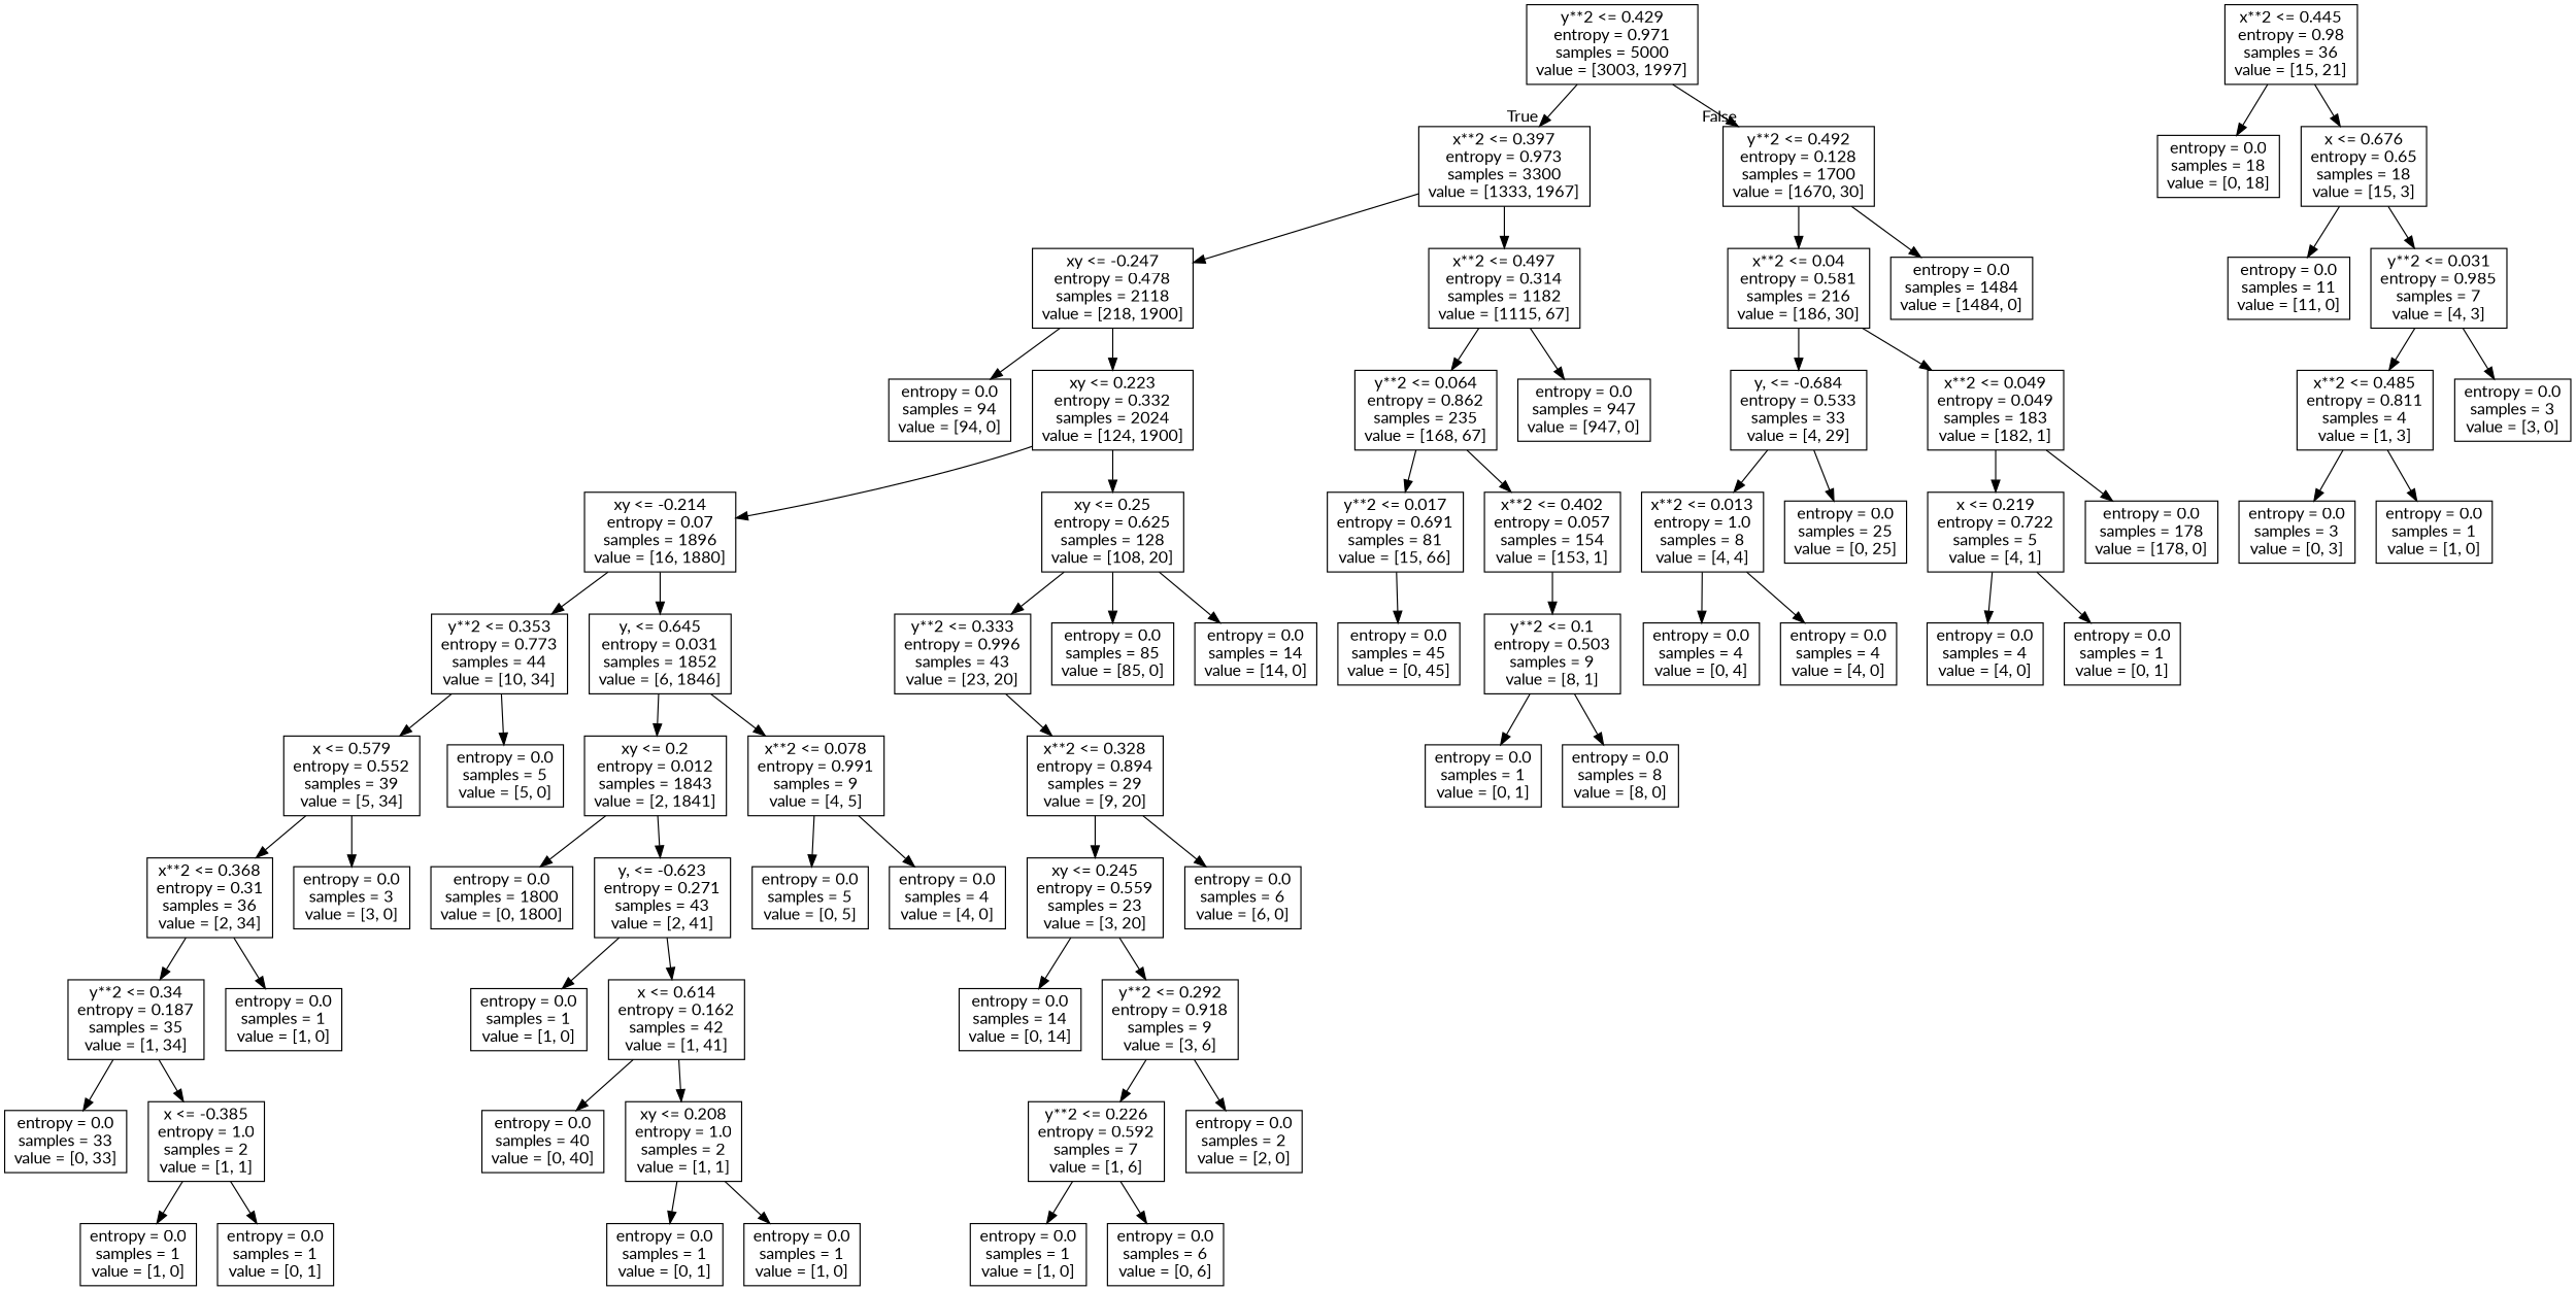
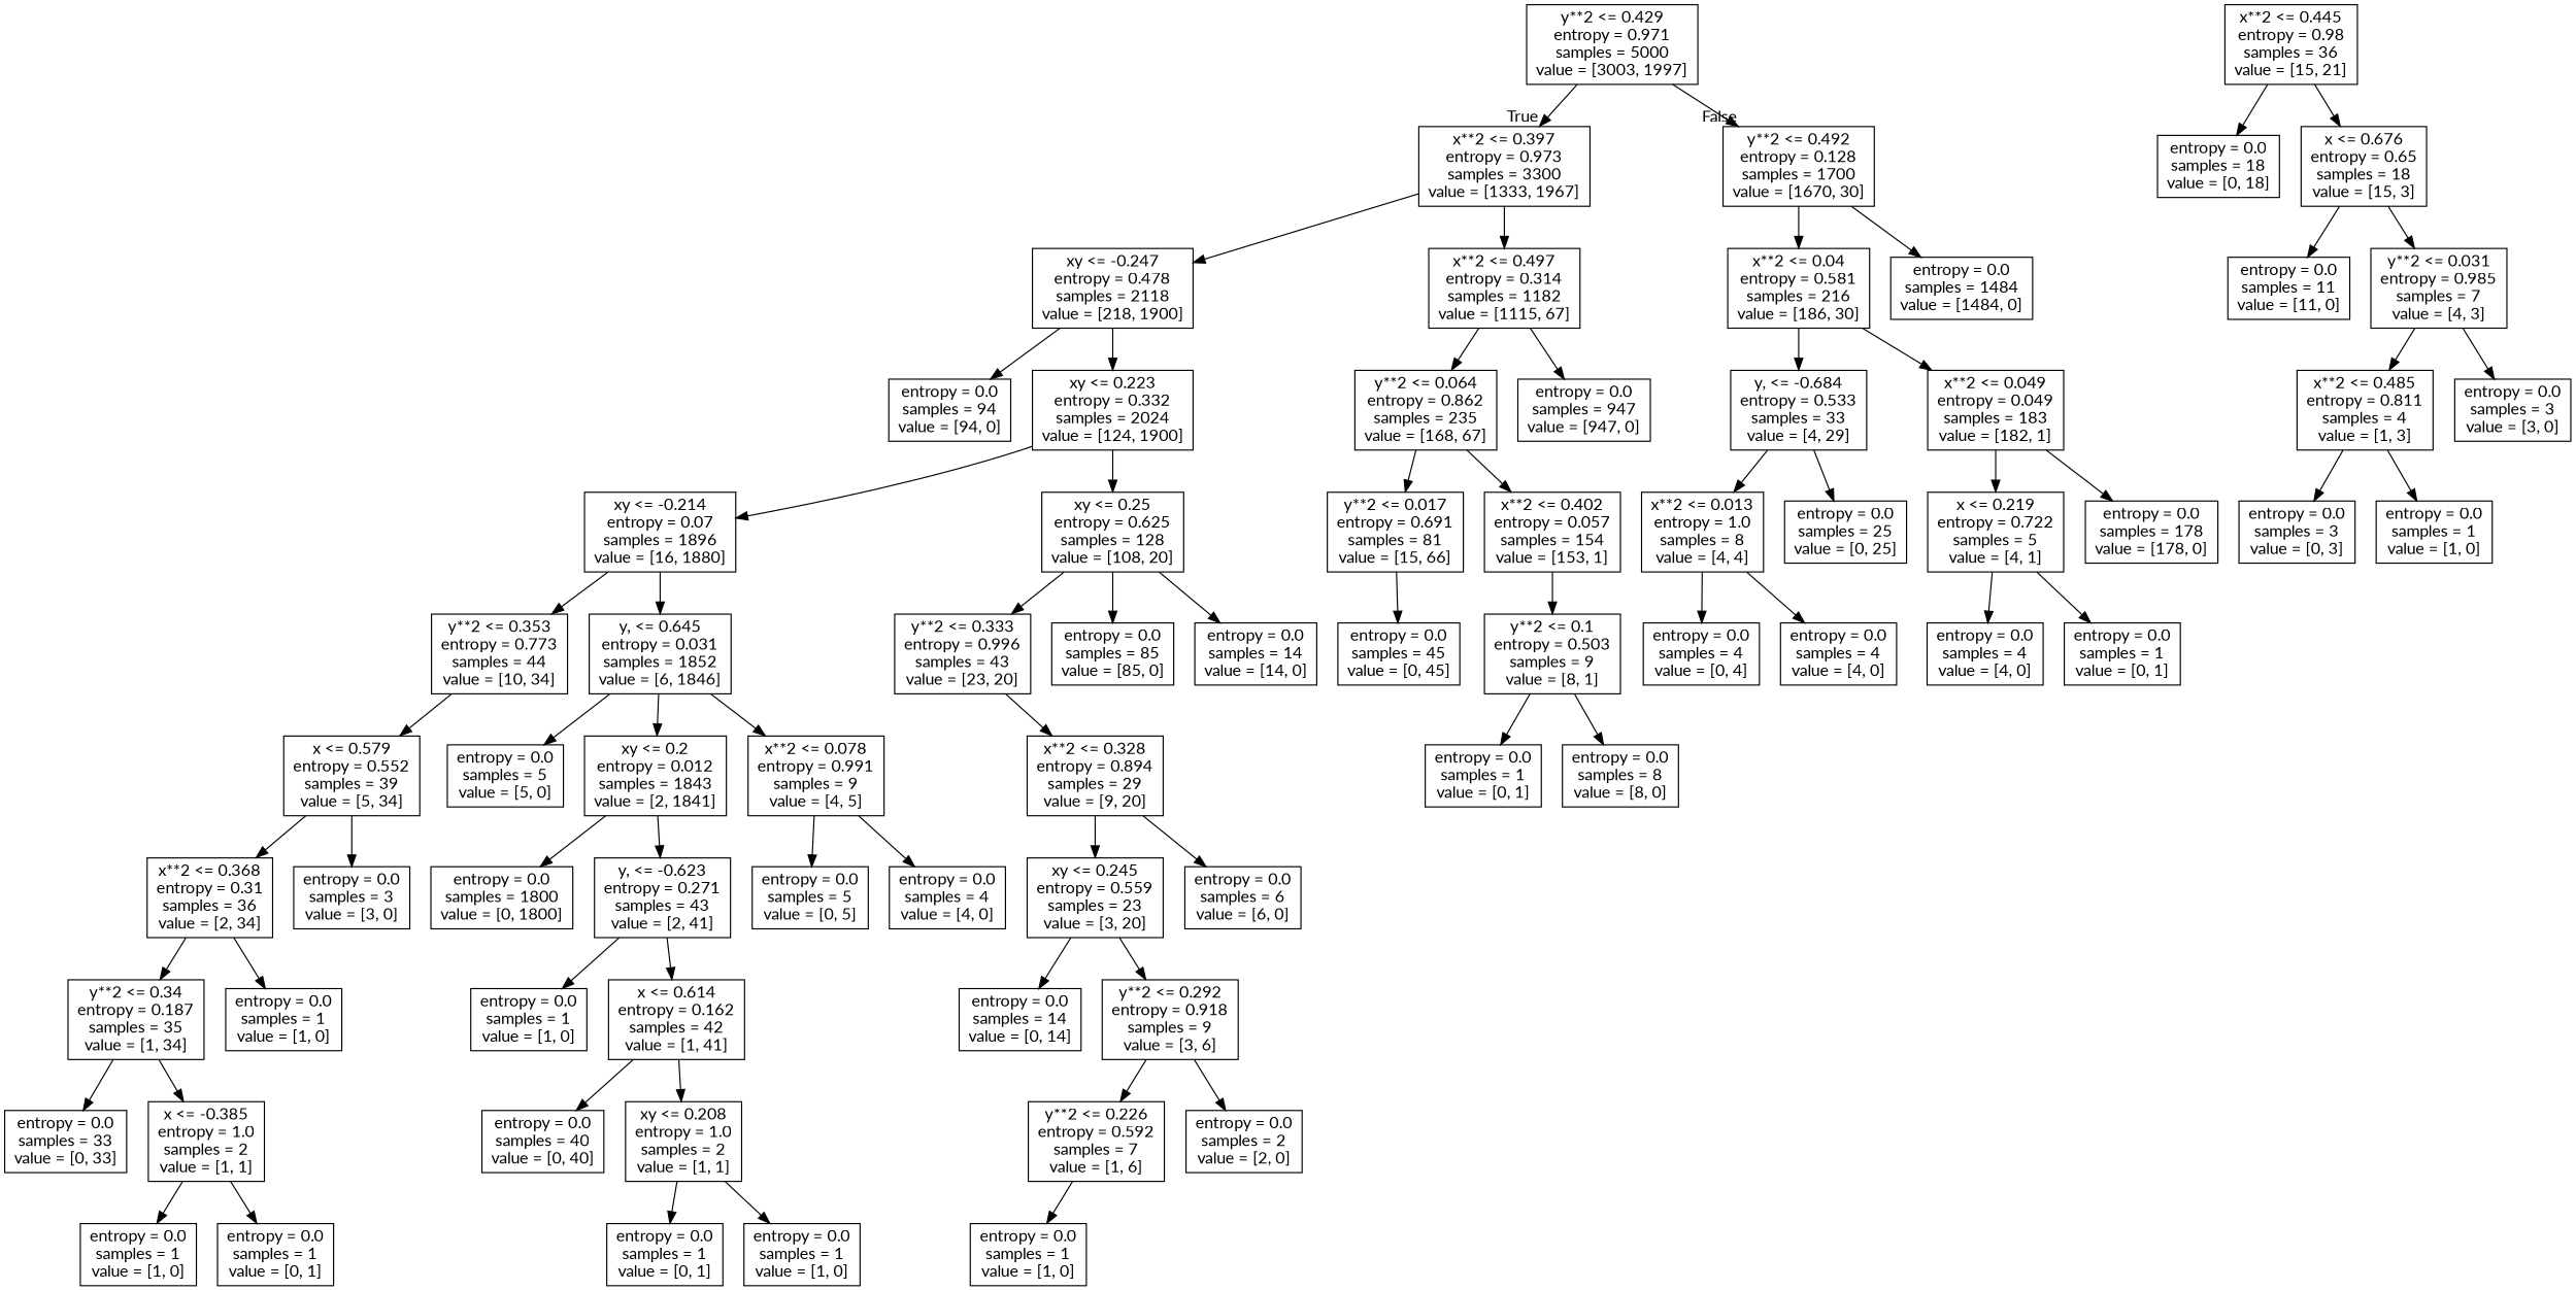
  digraph {
    fontname=Lato
    node [fontname=Lato shape=box]
    edge [fontname=Lato]
    n1 [label="y**2 <= 0.429\nentropy = 0.971\nsamples = 5000\nvalue = [3003, 1997]"]
    n2 [label="x**2 <= 0.397\nentropy = 0.973\nsamples = 3300\nvalue = [1333, 1967]"]
    n3 [label="y**2 <= 0.492\nentropy = 0.128\nsamples = 1700\nvalue = [1670, 30]"]
    n4 [label="xy <= -0.247\nentropy = 0.478\nsamples = 2118\nvalue = [218, 1900]"]
    n5 [label="x**2 <= 0.497\nentropy = 0.314\nsamples = 1182\nvalue = [1115, 67]"]
    n6 [label="x**2 <= 0.04\nentropy = 0.581\nsamples = 216\nvalue = [186, 30]"]
    n7 [label="entropy = 0.0\nsamples = 1484\nvalue = [1484, 0]"]
    n8 [label="entropy = 0.0\nsamples = 94\nvalue = [94, 0]"]
    n9 [label="xy <= 0.223\nentropy = 0.332\nsamples = 2024\nvalue = [124, 1900]"]
    n10 [label="y**2 <= 0.064\nentropy = 0.862\nsamples = 235\nvalue = [168, 67]"]
    n11 [label="entropy = 0.0\nsamples = 947\nvalue = [947, 0]"]
    n12 [label="xy <= -0.214\nentropy = 0.07\nsamples = 1896\nvalue = [16, 1880]"]
    n13 [label="xy <= 0.25\nentropy = 0.625\nsamples = 128\nvalue = [108, 20]"]
    n14 [label="y**2 <= 0.353\nentropy = 0.773\nsamples = 44\nvalue = [10, 34]"]
    n15 [label="y, <= 0.645\nentropy = 0.031\nsamples = 1852\nvalue = [6, 1846]"]
    n16 [label="y**2 <= 0.333\nentropy = 0.996\nsamples = 43\nvalue = [23, 20]"]
    n17 [label="entropy = 0.0\nsamples = 85\nvalue = [85, 0]"]
    n18 [label="entropy = 0.0\nsamples = 14\nvalue = [14, 0]"]
    n19 [label="x <= 0.579\nentropy = 0.552\nsamples = 39\nvalue = [5, 34]"]
    n20 [label="entropy = 0.0\nsamples = 5\nvalue = [5, 0]"]
    n21 [label="xy <= 0.2\nentropy = 0.012\nsamples = 1843\nvalue = [2, 1841]"]
    n22 [label="x**2 <= 0.078\nentropy = 0.991\nsamples = 9\nvalue = [4, 5]"]
    n23 [label="x**2 <= 0.368\nentropy = 0.31\nsamples = 36\nvalue = [2, 34]"]
    n24 [label="entropy = 0.0\nsamples = 3\nvalue = [3, 0]"]
    n25 [label="y**2 <= 0.34\nentropy = 0.187\nsamples = 35\nvalue = [1, 34]"]
    n26 [label="entropy = 0.0\nsamples = 1\nvalue = [1, 0]"]
    n27 [label="entropy = 0.0\nsamples = 33\nvalue = [0, 33]"]
    n28 [label="x <= -0.385\nentropy = 1.0\nsamples = 2\nvalue = [1, 1]"]
    n29 [label="entropy = 0.0\nsamples = 1\nvalue = [1, 0]"]
    n30 [label="entropy = 0.0\nsamples = 1\nvalue = [0, 1]"]
    n31 [label="entropy = 0.0\nsamples = 1800\nvalue = [0, 1800]"]
    n32 [label="y, <= -0.623\nentropy = 0.271\nsamples = 43\nvalue = [2, 41]"]
    n33 [label="entropy = 0.0\nsamples = 5\nvalue = [0, 5]"]
    n34 [label="entropy = 0.0\nsamples = 4\nvalue = [4, 0]"]
    n35 [label="entropy = 0.0\nsamples = 1\nvalue = [1, 0]"]
    n36 [label="x <= 0.614\nentropy = 0.162\nsamples = 42\nvalue = [1, 41]"]
    n37 [label="entropy = 0.0\nsamples = 40\nvalue = [0, 40]"]
    n38 [label="xy <= 0.208\nentropy = 1.0\nsamples = 2\nvalue = [1, 1]"]
    n39 [label="entropy = 0.0\nsamples = 1\nvalue = [0, 1]"]
    n40 [label="entropy = 0.0\nsamples = 1\nvalue = [1, 0]"]
    n41 [label="x**2 <= 0.328\nentropy = 0.894\nsamples = 29\nvalue = [9, 20]"]
    n42 [label="xy <= 0.245\nentropy = 0.559\nsamples = 23\nvalue = [3, 20]"]
    n43 [label="entropy = 0.0\nsamples = 6\nvalue = [6, 0]"]
    n44 [label="entropy = 0.0\nsamples = 14\nvalue = [0, 14]"]
    n45 [label="y**2 <= 0.292\nentropy = 0.918\nsamples = 9\nvalue = [3, 6]"]
    n46 [label="y**2 <= 0.226\nentropy = 0.592\nsamples = 7\nvalue = [1, 6]"]
    n47 [label="entropy = 0.0\nsamples = 2\nvalue = [2, 0]"]
    n48 [label="entropy = 0.0\nsamples = 1\nvalue = [1, 0]"]
-   n49 [label="entropy = 0.0\nsamples = 6\nvalue = [0, 6]"]
    n50 [label="y**2 <= 0.017\nentropy = 0.691\nsamples = 81\nvalue = [15, 66]"]
    n51 [label="x**2 <= 0.402\nentropy = 0.057\nsamples = 154\nvalue = [153, 1]"]
    n52 [label="entropy = 0.0\nsamples = 45\nvalue = [0, 45]"]
    n53 [label="y**2 <= 0.1\nentropy = 0.503\nsamples = 9\nvalue = [8, 1]"]
    n54 [label="x**2 <= 0.445\nentropy = 0.98\nsamples = 36\nvalue = [15, 21]"]
    n55 [label="entropy = 0.0\nsamples = 18\nvalue = [0, 18]"]
    n56 [label="x <= 0.676\nentropy = 0.65\nsamples = 18\nvalue = [15, 3]"]
    n57 [label="entropy = 0.0\nsamples = 11\nvalue = [11, 0]"]
    n58 [label="y**2 <= 0.031\nentropy = 0.985\nsamples = 7\nvalue = [4, 3]"]
    n59 [label="x**2 <= 0.485\nentropy = 0.811\nsamples = 4\nvalue = [1, 3]"]
    n60 [label="entropy = 0.0\nsamples = 3\nvalue = [3, 0]"]
    n61 [label="entropy = 0.0\nsamples = 3\nvalue = [0, 3]"]
    n62 [label="entropy = 0.0\nsamples = 1\nvalue = [1, 0]"]
    n63 [label="entropy = 0.0\nsamples = 1\nvalue = [0, 1]"]
    n64 [label="entropy = 0.0\nsamples = 8\nvalue = [8, 0]"]
    n65 [label="y, <= -0.684\nentropy = 0.533\nsamples = 33\nvalue = [4, 29]"]
    n66 [label="x**2 <= 0.049\nentropy = 0.049\nsamples = 183\nvalue = [182, 1]"]
    n67 [label="x**2 <= 0.013\nentropy = 1.0\nsamples = 8\nvalue = [4, 4]"]
    n68 [label="entropy = 0.0\nsamples = 25\nvalue = [0, 25]"]
    n69 [label="x <= 0.219\nentropy = 0.722\nsamples = 5\nvalue = [4, 1]"]
    n70 [label="entropy = 0.0\nsamples = 178\nvalue = [178, 0]"]
    n71 [label="entropy = 0.0\nsamples = 4\nvalue = [0, 4]"]
    n72 [label="entropy = 0.0\nsamples = 4\nvalue = [4, 0]"]
    n73 [label="entropy = 0.0\nsamples = 4\nvalue = [4, 0]"]
    n74 [label="entropy = 0.0\nsamples = 1\nvalue = [0, 1]"]
    n1 -> n2 [headlabel=True labelangle=45 labeldistance=2.5]
    n1 -> n3 [headlabel=False labelangle=-45 labeldistance=2.5]
    n2 -> n4
    n2 -> n5
    n3 -> n6
    n3 -> n7
    n4 -> n8
    n4 -> n9
    n5 -> n10
    n5 -> n11
    n6 -> n65
    n6 -> n66
    n9 -> n12
    n9 -> n13
    n10 -> n50
    n10 -> n51
    n12 -> n14
    n12 -> n15
    n13 -> n16
    n13 -> n17
    n13 -> n18
    n14 -> n19
-   n14 -> n20
+   n15 -> n20
    n15 -> n21
    n15 -> n22
    n16 -> n41
    n19 -> n23
    n19 -> n24
    n21 -> n31
    n21 -> n32
    n22 -> n33
    n22 -> n34
    n23 -> n25
    n23 -> n26
    n25 -> n27
    n25 -> n28
    n28 -> n29
    n28 -> n30
    n32 -> n35
    n32 -> n36
    n36 -> n37
    n36 -> n38
    n38 -> n39
    n38 -> n40
    n41 -> n42
    n41 -> n43
    n42 -> n44
    n42 -> n45
    n45 -> n46
    n45 -> n47
    n46 -> n48
-   n46 -> n49
    n50 -> n52
    n51 -> n53
    n53 -> n63
    n53 -> n64
    n54 -> n55
    n54 -> n56
    n56 -> n57
    n56 -> n58
    n58 -> n59
    n58 -> n60
    n59 -> n61
    n59 -> n62
    n65 -> n67
    n65 -> n68
    n66 -> n69
    n66 -> n70
    n67 -> n71
    n67 -> n72
    n69 -> n73
    n69 -> n74
  }
